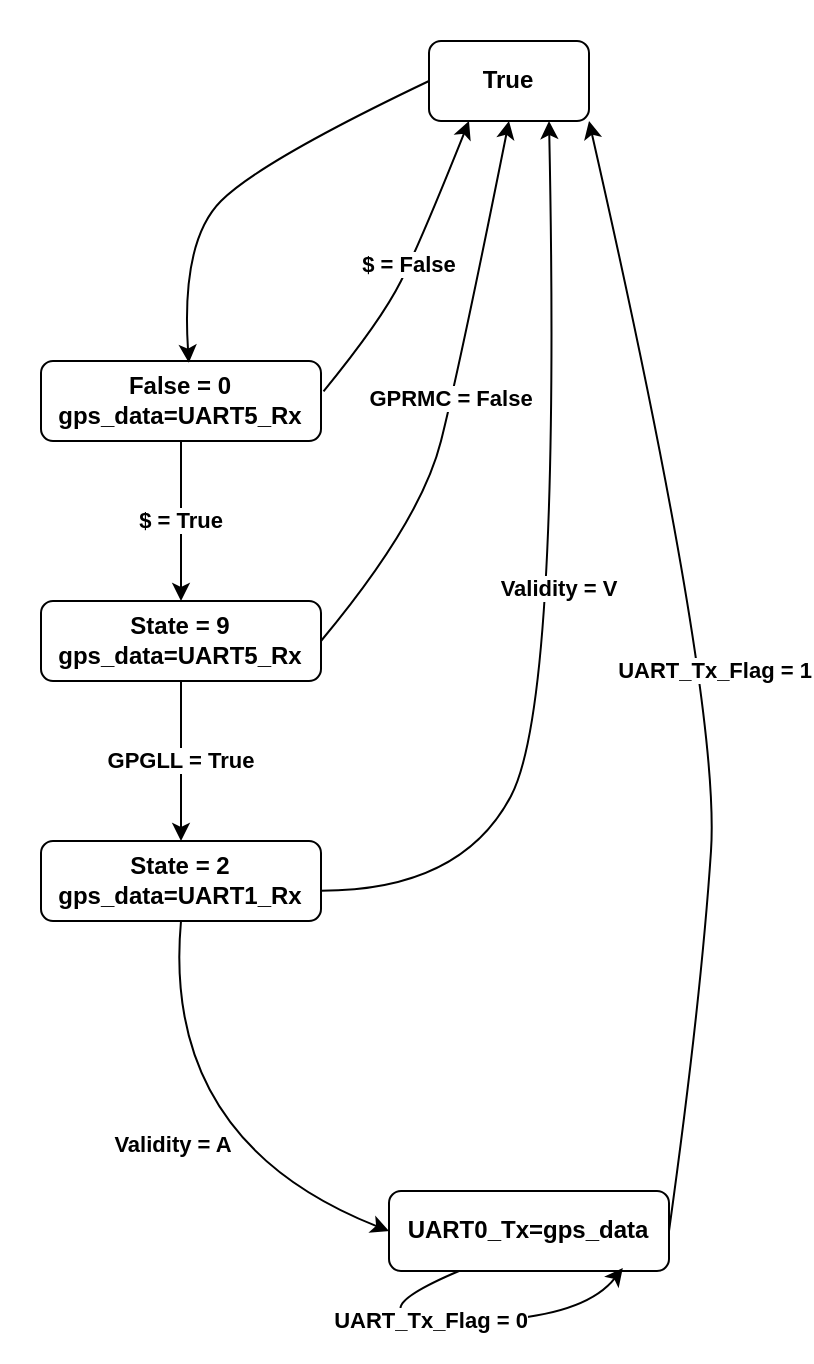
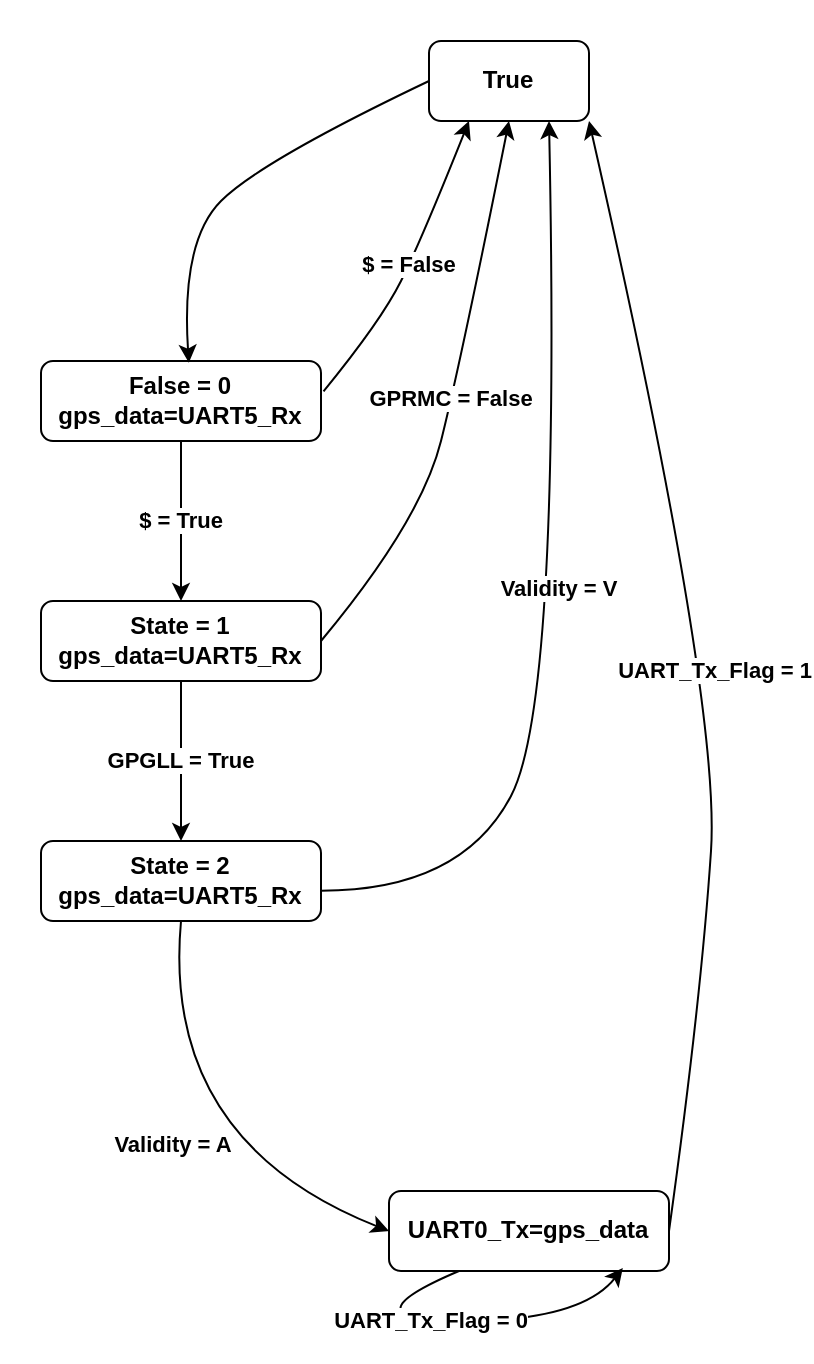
  <mxCell id="0" />
  <mxCell id="1" parent="0" />
  <mxCell id="2" value="&lt;b&gt;True&lt;/b&gt;" style="rounded=1;whiteSpace=wrap;html=1;" parent="1" vertex="1"><mxGeometry x="214" y="20" width="80" height="40" as="geometry" /></mxCell>
  <mxCell id="3" value="&lt;b&gt;False = 0&lt;br&gt;gps_data=UART5_Rx&lt;/b&gt;" style="rounded=1;whiteSpace=wrap;html=1;" parent="1" vertex="1"><mxGeometry x="20" y="180" width="140" height="40" as="geometry" /></mxCell>
- <mxCell id="4" value="&lt;b&gt;State = 9&lt;br&gt;gps_data=UART5_Rx&lt;/b&gt;" style="rounded=1;whiteSpace=wrap;html=1;" parent="1" vertex="1"><mxGeometry x="20" y="300" width="140" height="40" as="geometry" /></mxCell>
- <mxCell id="5" value="&lt;b&gt;State = 2&lt;br&gt;gps_data=UART1_Rx&lt;/b&gt;" style="rounded=1;whiteSpace=wrap;html=1;" parent="1" vertex="1"><mxGeometry x="20" y="420" width="140" height="40" as="geometry" /></mxCell>
+ <mxCell id="4" value="&lt;b&gt;State = 1&lt;br&gt;gps_data=UART5_Rx&lt;/b&gt;" style="rounded=1;whiteSpace=wrap;html=1;" parent="1" vertex="1"><mxGeometry x="20" y="300" width="140" height="40" as="geometry" /></mxCell>
+ <mxCell id="5" value="&lt;b&gt;State = 2&lt;br&gt;gps_data=UART5_Rx&lt;/b&gt;" style="rounded=1;whiteSpace=wrap;html=1;" parent="1" vertex="1"><mxGeometry x="20" y="420" width="140" height="40" as="geometry" /></mxCell>
  <mxCell id="6" value="&lt;b&gt;UART0_Tx=gps_data&lt;/b&gt;" style="rounded=1;whiteSpace=wrap;html=1;" parent="1" vertex="1"><mxGeometry x="194" y="595" width="140" height="40" as="geometry" /></mxCell>
  <mxCell id="7" value="" style="curved=1;endArrow=classic;html=1;rounded=0;strokeWidth=1;exitX=0;exitY=0.5;exitDx=0;exitDy=0;exitPerimeter=0;entryX=0.528;entryY=0.021;entryDx=0;entryDy=0;entryPerimeter=0;" parent="1" source="2" target="3" edge="1"><mxGeometry width="50" height="50" relative="1" as="geometry"><mxPoint x="80" y="70" as="sourcePoint" /><mxPoint x="130" y="20" as="targetPoint" /><Array as="points"><mxPoint x="130" y="80" /><mxPoint x="90" y="120" /></Array></mxGeometry></mxCell>
  <mxCell id="8" value="&lt;b&gt;$ = True&lt;/b&gt;" style="endArrow=classic;html=1;rounded=0;exitX=0.5;exitY=1;exitDx=0;exitDy=0;entryX=0.5;entryY=0;entryDx=0;entryDy=0;" parent="1" source="3" target="4" edge="1"><mxGeometry width="50" height="50" relative="1" as="geometry"><mxPoint x="220" y="220" as="sourcePoint" /><mxPoint x="270" y="170" as="targetPoint" /></mxGeometry></mxCell>
  <mxCell id="9" value="&lt;b&gt;GPGLL = True&lt;/b&gt;" style="endArrow=classic;html=1;rounded=0;exitX=0.5;exitY=1;exitDx=0;exitDy=0;entryX=0.5;entryY=0;entryDx=0;entryDy=0;" parent="1" source="4" target="5" edge="1"><mxGeometry width="50" height="50" relative="1" as="geometry"><mxPoint x="209.71" y="350" as="sourcePoint" /><mxPoint x="209.71" y="430" as="targetPoint" /></mxGeometry></mxCell>
  <mxCell id="10" value="&lt;b&gt;Validity = A&lt;/b&gt;" style="curved=1;endArrow=classic;html=1;rounded=0;strokeWidth=1;entryX=0;entryY=0.5;entryDx=0;entryDy=0;exitX=0.5;exitY=1;exitDx=0;exitDy=0;" parent="1" source="5" target="6" edge="1"><mxGeometry width="50" height="50" relative="1" as="geometry"><mxPoint x="40" y="560" as="sourcePoint" /><mxPoint x="90" y="510" as="targetPoint" /><Array as="points"><mxPoint x="80" y="570" /></Array></mxGeometry></mxCell>
  <mxCell id="11" value="&lt;b&gt;$ = False&lt;/b&gt;" style="curved=1;endArrow=classic;html=1;rounded=0;strokeWidth=1;exitX=1.009;exitY=0.379;exitDx=0;exitDy=0;entryX=0.25;entryY=1;entryDx=0;entryDy=0;exitPerimeter=0;" parent="1" source="3" target="2" edge="1"><mxGeometry width="50" height="50" relative="1" as="geometry"><mxPoint x="210" y="230" as="sourcePoint" /><mxPoint x="286" y="129" as="targetPoint" /><Array as="points"><mxPoint x="190" y="160" /><mxPoint x="210" y="120" /></Array></mxGeometry></mxCell>
  <mxCell id="12" value="&lt;b&gt;GPRMC = False&lt;/b&gt;" style="curved=1;endArrow=classic;html=1;rounded=0;strokeWidth=1;exitX=1;exitY=0.5;exitDx=0;exitDy=0;entryX=0.5;entryY=1;entryDx=0;entryDy=0;" parent="1" source="4" target="2" edge="1"><mxGeometry width="50" height="50" relative="1" as="geometry"><mxPoint x="230" y="300" as="sourcePoint" /><mxPoint x="306" y="199" as="targetPoint" /><Array as="points"><mxPoint x="210" y="260" /><mxPoint x="230" y="180" /></Array></mxGeometry></mxCell>
  <mxCell id="13" value="&lt;b&gt;Validity = V&lt;/b&gt;" style="curved=1;endArrow=classic;html=1;rounded=0;strokeWidth=1;exitX=0.997;exitY=0.621;exitDx=0;exitDy=0;exitPerimeter=0;entryX=0.75;entryY=1;entryDx=0;entryDy=0;" parent="1" source="5" target="2" edge="1"><mxGeometry width="50" height="50" relative="1" as="geometry"><mxPoint x="220" y="410" as="sourcePoint" /><mxPoint x="296" y="309" as="targetPoint" /><Array as="points"><mxPoint x="230" y="445" /><mxPoint x="280" y="350" /></Array></mxGeometry></mxCell>
  <mxCell id="14" value="&lt;b&gt;UART_Tx_Flag = 1&lt;/b&gt;" style="curved=1;endArrow=classic;html=1;rounded=0;strokeWidth=1;exitX=1;exitY=0.5;exitDx=0;exitDy=0;entryX=1;entryY=1;entryDx=0;entryDy=0;" parent="1" source="6" target="2" edge="1"><mxGeometry width="50" height="50" relative="1" as="geometry"><mxPoint x="320" y="500" as="sourcePoint" /><mxPoint x="300" y="70" as="targetPoint" /><Array as="points"><mxPoint x="350" y="500" /><mxPoint x="360" y="350" /></Array><mxPoint as="offset" /></mxGeometry></mxCell>
  <mxCell id="15" value="&lt;b style=&quot;border-color: var(--border-color); color: rgb(0, 0, 0); font-family: Helvetica; font-size: 11px; font-style: normal; font-variant-ligatures: normal; font-variant-caps: normal; letter-spacing: normal; orphans: 2; text-align: center; text-indent: 0px; text-transform: none; widows: 2; word-spacing: 0px; -webkit-text-stroke-width: 0px; text-decoration-thickness: initial; text-decoration-style: initial; text-decoration-color: initial;&quot;&gt;UART_Tx_Flag = 0&lt;/b&gt;" style="curved=1;endArrow=classic;html=1;rounded=0;strokeWidth=1;exitX=0.25;exitY=1;exitDx=0;exitDy=0;entryX=0.835;entryY=0.963;entryDx=0;entryDy=0;entryPerimeter=0;" parent="1" source="6" target="6" edge="1"><mxGeometry width="50" height="50" relative="1" as="geometry"><mxPoint x="200" y="711" as="sourcePoint" /><mxPoint x="276" y="610" as="targetPoint" /><Array as="points"><mxPoint x="170" y="660" /><mxPoint x="290" y="660" /></Array></mxGeometry></mxCell>
